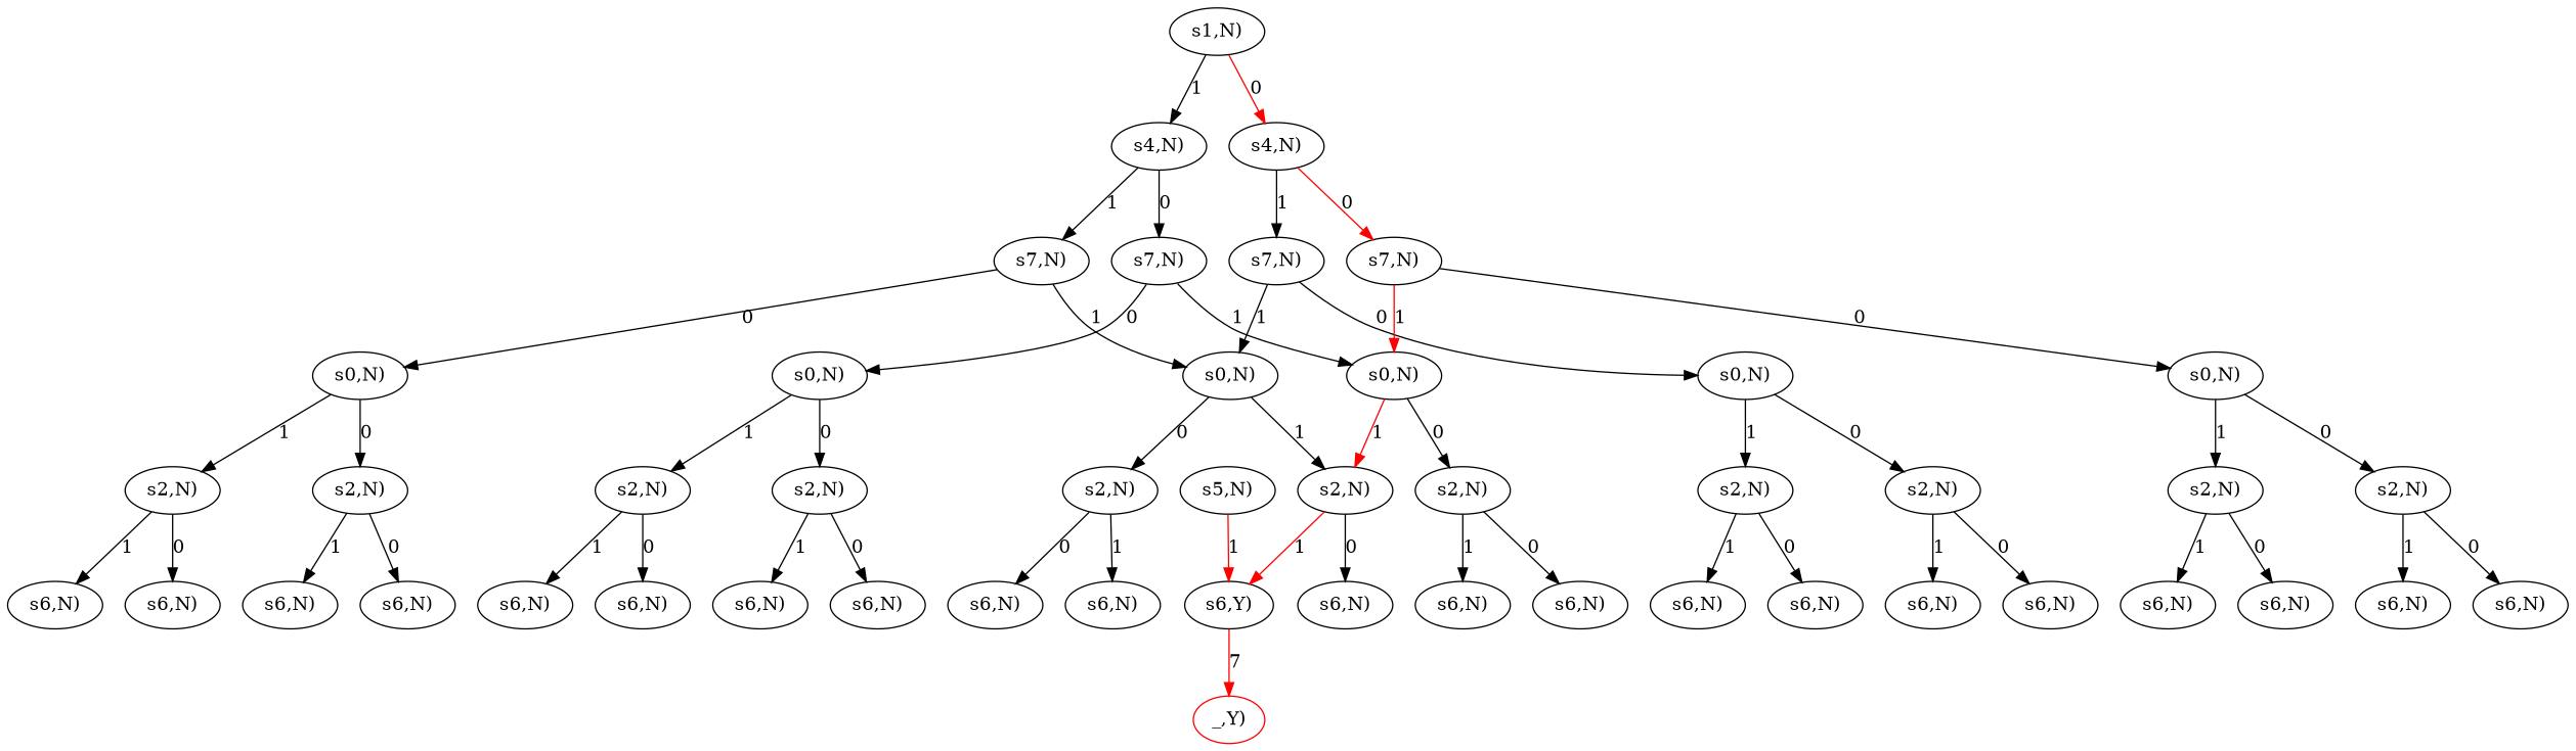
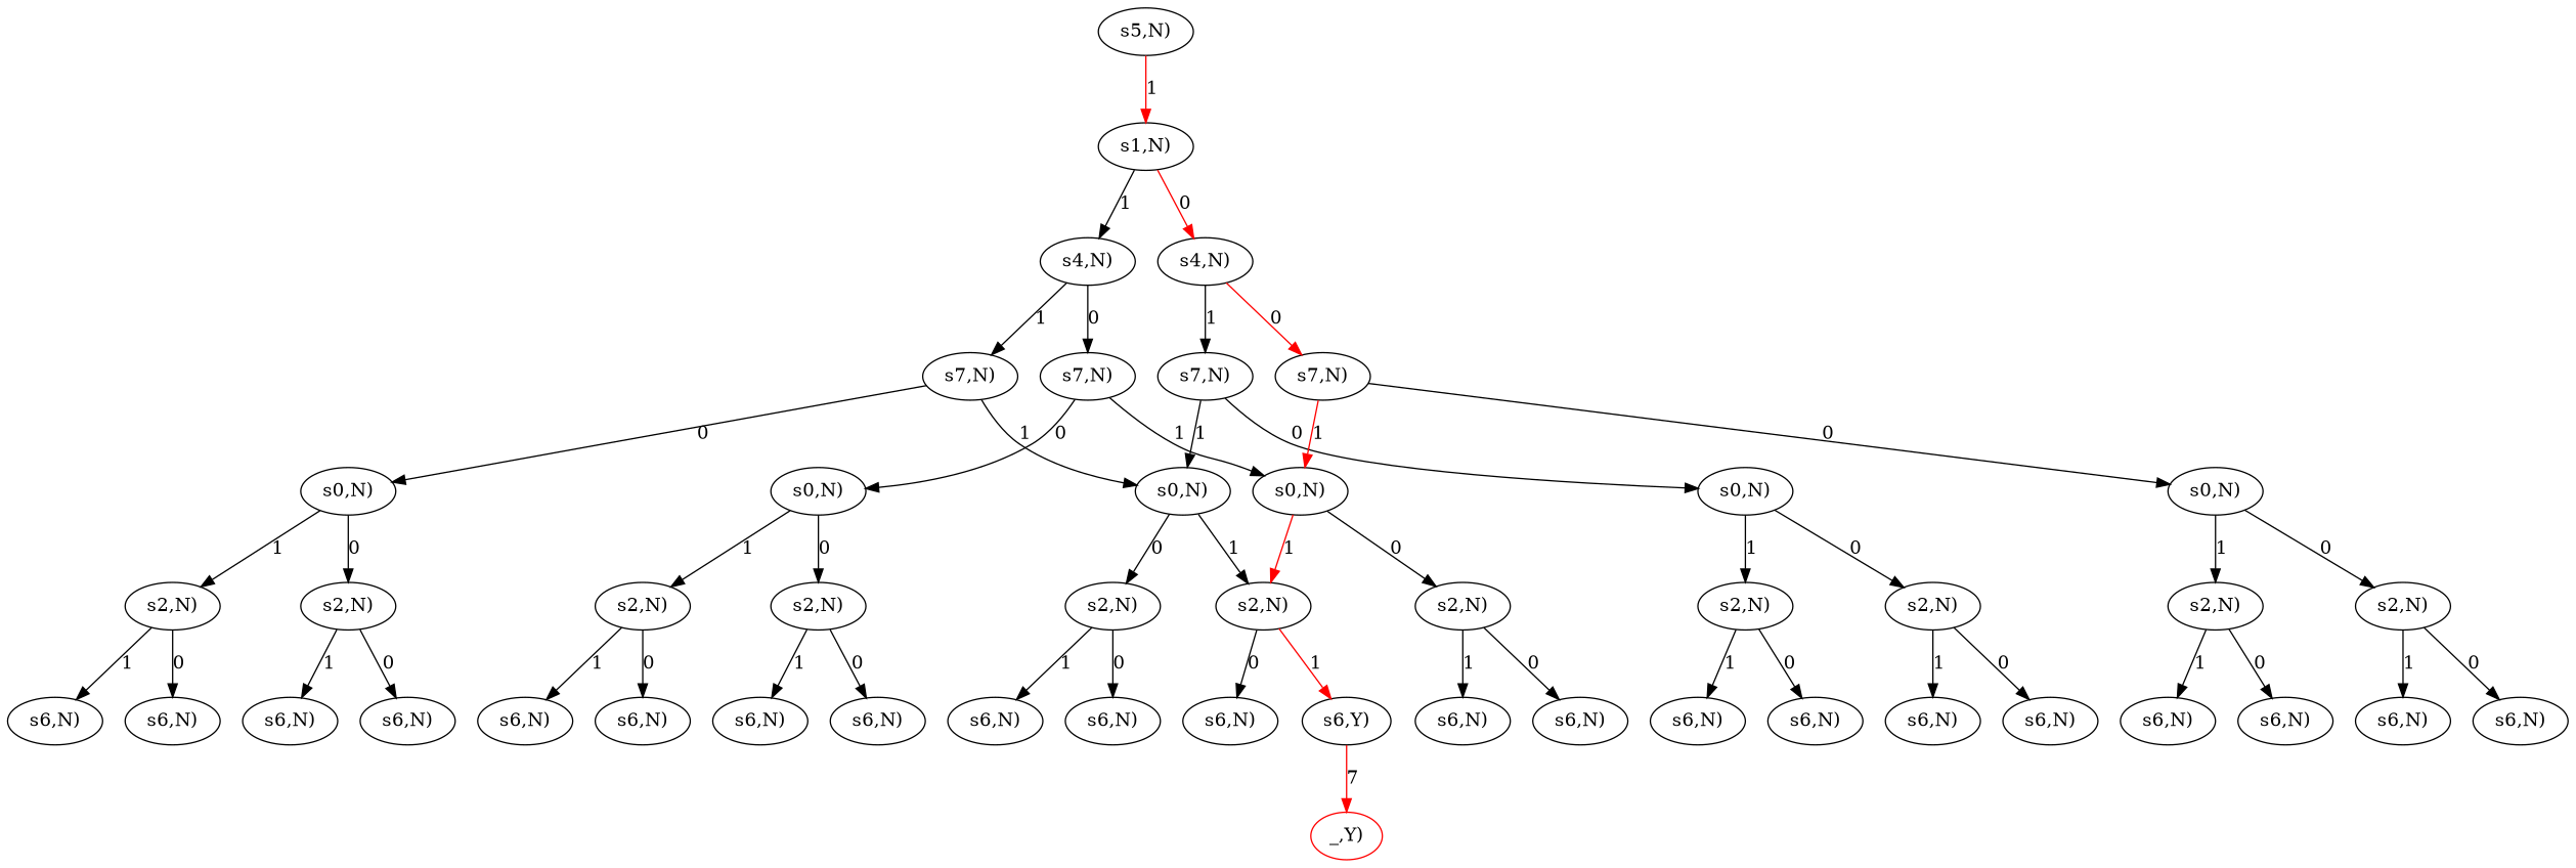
  strict digraph {
    n1 [label="s2,N)"]
    n2 [label="s6,N)"]
    n3 [label="s6,Y)"]
    n4 [color=red label="_,Y)"]
    n5 [label="s0,N)"]
    n6 [label="s2,N)"]
    n7 [label="s6,N)"]
    n8 [label="s6,N)"]
    n9 [label="s7,N)"]
    n10 [label="s0,N)"]
    n11 [label="s2,N)"]
    n12 [label="s2,N)"]
    n13 [label="s6,N)"]
    n14 [label="s6,N)"]
    n15 [label="s6,N)"]
    n16 [label="s6,N)"]
    n17 [label="s4,N)"]
    n18 [label="s7,N)"]
    n19 [label="s0,N)"]
    n20 [label="s0,N)"]
    n21 [label="s2,N)"]
    n22 [label="s6,N)"]
    n23 [label="s6,N)"]
    n24 [label="s2,N)"]
    n25 [label="s2,N)"]
    n26 [label="s6,N)"]
    n27 [label="s6,N)"]
    n28 [label="s6,N)"]
    n29 [label="s6,N)"]
    n30 [label="s1,N)"]
    n31 [label="s4,N)"]
    n32 [label="s7,N)"]
    n33 [label="s7,N)"]
    n34 [label="s0,N)"]
    n35 [label="s2,N)"]
    n36 [label="s2,N)"]
    n37 [label="s6,N)"]
    n38 [label="s6,N)"]
    n39 [label="s6,N)"]
    n40 [label="s6,N)"]
    n41 [label="s0,N)"]
    n42 [label="s2,N)"]
    n43 [label="s2,N)"]
    n44 [label="s6,N)"]
    n45 [label="s6,N)"]
    n46 [label="s6,N)"]
    n47 [label="s6,N)"]
    n48 [label="s5,N)"]
    n1 -> n2 [label=0]
    n1 -> n3 [color=red label=1]
    n3 -> n4 [color=red label=7]
    n5 -> n1 [label=1]
    n5 -> n6 [label=0]
    n6 -> n7 [label=1]
    n6 -> n8 [label=0]
    n9 -> n5 [label=1]
    n9 -> n10 [label=0]
    n10 -> n11 [label=1]
    n10 -> n12 [label=0]
    n11 -> n13 [label=1]
    n11 -> n14 [label=0]
    n12 -> n15 [label=1]
    n12 -> n16 [label=0]
    n17 -> n9 [label=1]
    n17 -> n18 [label=0]
    n18 -> n19 [label=1]
    n18 -> n20 [label=0]
    n19 -> n1 [color=red label=1]
    n19 -> n21 [label=0]
    n20 -> n24 [label=1]
    n20 -> n25 [label=0]
    n21 -> n22 [label=1]
    n21 -> n23 [label=0]
    n24 -> n26 [label=1]
    n24 -> n27 [label=0]
    n25 -> n28 [label=1]
    n25 -> n29 [label=0]
    n30 -> n17 [label=1]
    n30 -> n31 [color=red label=0]
    n31 -> n32 [label=1]
    n31 -> n33 [color=red label=0]
    n32 -> n5 [label=1]
    n32 -> n34 [label=0]
    n33 -> n19 [color=red label=1]
    n33 -> n41 [label=0]
    n34 -> n35 [label=1]
    n34 -> n36 [label=0]
    n35 -> n37 [label=1]
    n35 -> n38 [label=0]
    n36 -> n39 [label=1]
    n36 -> n40 [label=0]
    n41 -> n42 [label=1]
    n41 -> n43 [label=0]
    n42 -> n44 [label=1]
    n42 -> n45 [label=0]
    n43 -> n46 [label=1]
    n43 -> n47 [label=0]
-   n48 -> n3 [color=red label=1]
+   n48 -> n30 [color=red label=1]
  }
